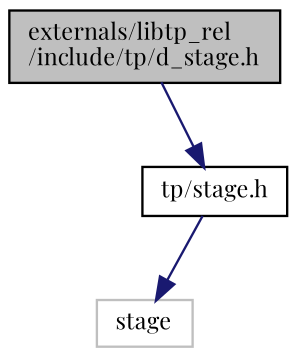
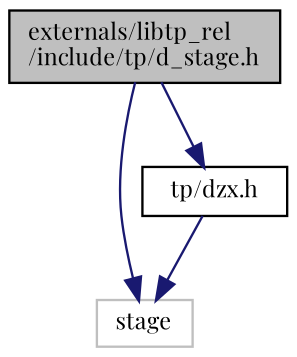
  digraph {
    fontname="Playfair Display"
    node [color=black fillcolor=white fontname="Playfair Display" fontsize=10 shape=record style=filled]
    edge [color=midnightblue fontname="Playfair Display" fontsize=10 labelfontname=Helvetica labelfontsize=10 style=solid]
    n1 [fillcolor=grey75 fontcolor=black height=0.2 label="externals/libtp_rel\l/include/tp/d_stage.h" width=0.4]
    n2 [color=grey75 height=0.2 label=stage width=0.4]
-   n3 [height=0.2 label="tp/stage.h" width=0.4]
+   n3 [height=0.2 label="tp/dzx.h" width=0.4]
+   n1 -> n2
    n1 -> n3
    n3 -> n2
  }
